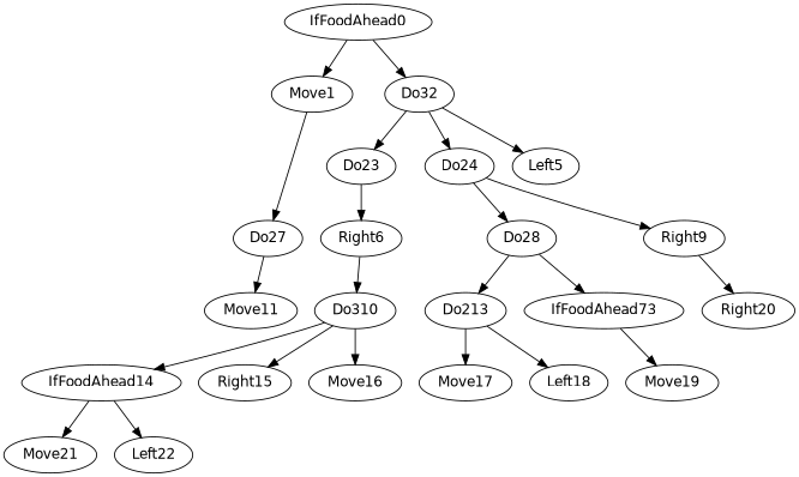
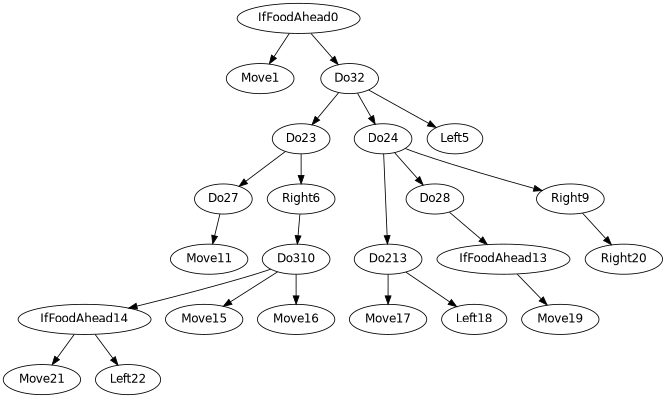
  digraph {
    fontname="DejaVu Sans"
    node [fontname="DejaVu Sans"]
    edge [fontname="DejaVu Sans"]
    IfFoodAhead0
    Move1
    Do32
    Do23
    Do24
    Left5
    Right6
    Do27
    Do28
    Right9
    Do310
    Move11
    n13 [label=Do213]
-   IfFoodAhead13 [label=IfFoodAhead73]
+   IfFoodAhead13
    Right20
    IfFoodAhead14
-   Move15 [label=Right15]
+   Move15
    Move16
    Move17
    Left18
    Move19
    Move21
    Left22
    IfFoodAhead0 -> Move1
    IfFoodAhead0 -> Do32
    Do32 -> Do23
    Do32 -> Do24
    Do32 -> Left5
    Do23 -> Right6
-   Move1 -> Do27
+   Do23 -> Do27
    Do24 -> Do28
    Do24 -> Right9
    Right6 -> Do310
    Do27 -> Move11
-   Do28 -> n13
+   Do24 -> n13
    Do28 -> IfFoodAhead13
    Right9 -> Right20
    Do310 -> IfFoodAhead14
    Do310 -> Move15
    Do310 -> Move16
    n13 -> Move17
    n13 -> Left18
    IfFoodAhead13 -> Move19
    IfFoodAhead14 -> Move21
    IfFoodAhead14 -> Left22
  }
